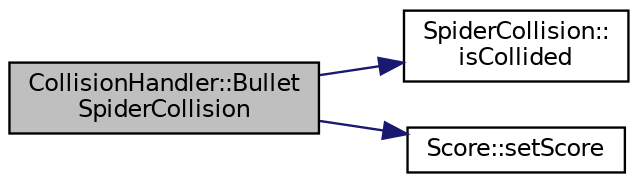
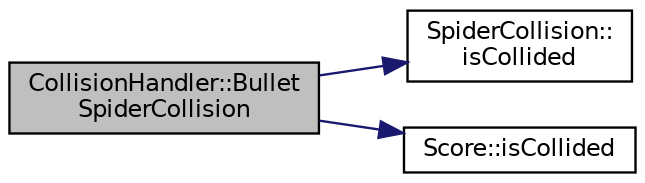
  digraph {
    rankdir=LR
    node [color=black fillcolor=white fontname=Helvetica fontsize=10 shape=record style=filled]
    edge [color=midnightblue fontname=Helvetica fontsize=10 labelfontname=Helvetica labelfontsize=10 style=solid]
    n1 [fillcolor=grey75 fontcolor=black height=0.2 label="CollisionHandler::Bullet\lSpiderCollision" width=0.4]
    n2 [height=0.2 label="SpiderCollision::\lisCollided" width=0.4]
-   n3 [height=0.2 label="Score::setScore" width=0.4]
+   n3 [height=0.2 label="Score::isCollided" width=0.4]
    n1 -> n2
    n1 -> n3
  }
